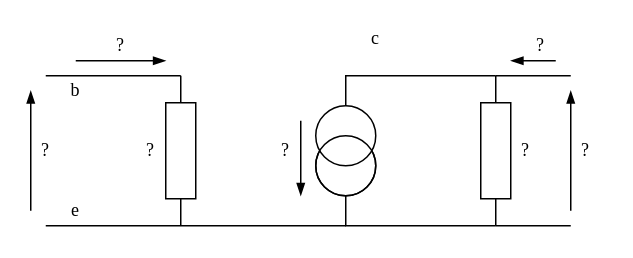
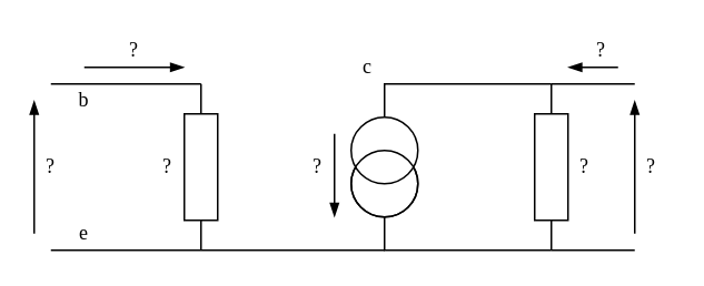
  <mxCell id="0" />
  <mxCell id="1" parent="0" />
  <mxCell id="2" value="" style="pointerEvents=1;verticalLabelPosition=bottom;shadow=0;dashed=0;align=center;html=1;verticalAlign=top;shape=mxgraph.electrical.resistors.resistor_1;rotation=90;" vertex="1" parent="1"><mxGeometry x="70" y="90" width="100" height="20" as="geometry" /></mxCell>
  <mxCell id="3" style="edgeStyle=orthogonalEdgeStyle;rounded=0;orthogonalLoop=1;jettySize=auto;html=1;exitX=0;exitY=0.5;exitDx=0;exitDy=0;exitPerimeter=0;entryX=0.5;entryY=0;entryDx=0;entryDy=0;entryPerimeter=0;fontFamily=Charter;endArrow=none;endFill=0;" edge="1" parent="1" source="5" target="6"><mxGeometry relative="1" as="geometry"><Array as="points"><mxPoint x="230" y="50" /></Array></mxGeometry></mxCell>
  <mxCell id="4" style="edgeStyle=orthogonalEdgeStyle;rounded=0;orthogonalLoop=1;jettySize=auto;html=1;exitX=1;exitY=0.5;exitDx=0;exitDy=0;exitPerimeter=0;entryX=0.5;entryY=1;entryDx=0;entryDy=0;entryPerimeter=0;fontFamily=Charter;endArrow=none;endFill=0;" edge="1" parent="1" source="5" target="6"><mxGeometry relative="1" as="geometry"><Array as="points"><mxPoint x="230" y="150" /></Array></mxGeometry></mxCell>
  <mxCell id="5" value="" style="pointerEvents=1;verticalLabelPosition=bottom;shadow=0;dashed=0;align=center;html=1;verticalAlign=top;shape=mxgraph.electrical.resistors.resistor_1;rotation=90;" vertex="1" parent="1"><mxGeometry x="280" y="90" width="100" height="20" as="geometry" /></mxCell>
  <mxCell id="6" value="" style="pointerEvents=1;verticalLabelPosition=bottom;shadow=0;dashed=0;align=center;html=1;verticalAlign=top;shape=mxgraph.electrical.signal_sources.current_source;" vertex="1" parent="1"><mxGeometry x="210" y="70" width="40" height="60" as="geometry" /></mxCell>
  <mxCell id="7" value="?" style="text;html=1;strokeColor=none;fillColor=none;align=center;verticalAlign=middle;whiteSpace=wrap;rounded=0;fontFamily=Charter;" vertex="1" parent="1"><mxGeometry x="180" y="90" width="20" height="20" as="geometry" /></mxCell>
  <mxCell id="8" value="" style="endArrow=blockThin;html=1;rounded=0;fontFamily=Charter;endFill=1;" edge="1" parent="1"><mxGeometry width="50" height="50" relative="1" as="geometry"><mxPoint x="200" y="80" as="sourcePoint" /><mxPoint x="200" y="130" as="targetPoint" /></mxGeometry></mxCell>
  <mxCell id="9" value="" style="endArrow=none;html=1;rounded=0;fontFamily=Charter;entryX=0;entryY=0.5;entryDx=0;entryDy=0;entryPerimeter=0;" edge="1" parent="1" target="5"><mxGeometry width="50" height="50" relative="1" as="geometry"><mxPoint x="380" y="50" as="sourcePoint" /><mxPoint x="240" y="100" as="targetPoint" /></mxGeometry></mxCell>
  <mxCell id="10" value="" style="endArrow=none;html=1;rounded=0;fontFamily=Charter;entryX=0;entryY=0.5;entryDx=0;entryDy=0;entryPerimeter=0;" edge="1" parent="1"><mxGeometry width="50" height="50" relative="1" as="geometry"><mxPoint x="380" y="150" as="sourcePoint" /><mxPoint x="330" y="150" as="targetPoint" /></mxGeometry></mxCell>
  <mxCell id="11" value="" style="endArrow=none;html=1;rounded=0;fontFamily=Charter;" edge="1" parent="1"><mxGeometry width="50" height="50" relative="1" as="geometry"><mxPoint x="120" y="50" as="sourcePoint" /><mxPoint x="30" y="50" as="targetPoint" /></mxGeometry></mxCell>
  <mxCell id="12" value="" style="endArrow=none;html=1;rounded=0;fontFamily=Charter;" edge="1" parent="1"><mxGeometry width="50" height="50" relative="1" as="geometry"><mxPoint x="230" y="150" as="sourcePoint" /><mxPoint x="30" y="150" as="targetPoint" /></mxGeometry></mxCell>
  <mxCell id="13" value="" style="endArrow=blockThin;html=1;rounded=0;fontFamily=Charter;endFill=1;" edge="1" parent="1"><mxGeometry width="50" height="50" relative="1" as="geometry"><mxPoint x="50" y="40" as="sourcePoint" /><mxPoint x="110" y="40" as="targetPoint" /></mxGeometry></mxCell>
  <mxCell id="14" value="" style="endArrow=blockThin;html=1;rounded=0;fontFamily=Charter;endFill=1;" edge="1" parent="1"><mxGeometry width="50" height="50" relative="1" as="geometry"><mxPoint x="370" y="40" as="sourcePoint" /><mxPoint x="340" y="40" as="targetPoint" /></mxGeometry></mxCell>
  <mxCell id="15" value="?" style="text;html=1;strokeColor=none;fillColor=none;align=center;verticalAlign=middle;whiteSpace=wrap;rounded=0;fontFamily=Charter;" vertex="1" parent="1"><mxGeometry x="350" y="20" width="20" height="20" as="geometry" /></mxCell>
  <mxCell id="16" value="?" style="text;html=1;strokeColor=none;fillColor=none;align=center;verticalAlign=middle;whiteSpace=wrap;rounded=0;fontFamily=Charter;" vertex="1" parent="1"><mxGeometry x="340" y="90" width="20" height="20" as="geometry" /></mxCell>
  <mxCell id="17" value="?" style="text;html=1;strokeColor=none;fillColor=none;align=center;verticalAlign=middle;whiteSpace=wrap;rounded=0;fontFamily=Charter;" vertex="1" parent="1"><mxGeometry x="70" y="20" width="20" height="20" as="geometry" /></mxCell>
  <mxCell id="18" value="?" style="text;html=1;strokeColor=none;fillColor=none;align=center;verticalAlign=middle;whiteSpace=wrap;rounded=0;fontFamily=Charter;" vertex="1" parent="1"><mxGeometry x="90" y="90" width="20" height="20" as="geometry" /></mxCell>
- <mxCell id="19" value="c" style="text;html=1;strokeColor=none;fillColor=none;align=center;verticalAlign=middle;whiteSpace=wrap;rounded=0;fontFamily=Charter;" vertex="1" parent="1"><mxGeometry x="240" y="15" width="20" height="20" as="geometry" /></mxCell>
+ <mxCell id="19" value="c" style="text;html=1;strokeColor=none;fillColor=none;align=center;verticalAlign=middle;whiteSpace=wrap;rounded=0;fontFamily=Charter;" vertex="1" parent="1"><mxGeometry x="210" y="30" width="20" height="20" as="geometry" /></mxCell>
  <mxCell id="20" value="b" style="text;html=1;strokeColor=none;fillColor=none;align=center;verticalAlign=middle;whiteSpace=wrap;rounded=0;fontFamily=Charter;" vertex="1" parent="1"><mxGeometry x="40" y="50" width="20" height="20" as="geometry" /></mxCell>
  <mxCell id="21" value="e" style="text;html=1;strokeColor=none;fillColor=none;align=center;verticalAlign=middle;whiteSpace=wrap;rounded=0;fontFamily=Charter;" vertex="1" parent="1"><mxGeometry x="40" y="130" width="20" height="20" as="geometry" /></mxCell>
  <mxCell id="22" value="" style="endArrow=blockThin;html=1;rounded=0;fontFamily=Charter;endFill=1;" edge="1" parent="1"><mxGeometry width="50" height="50" relative="1" as="geometry"><mxPoint x="20" y="140" as="sourcePoint" /><mxPoint x="20" y="60" as="targetPoint" /></mxGeometry></mxCell>
  <mxCell id="23" value="?" style="text;html=1;strokeColor=none;fillColor=none;align=center;verticalAlign=middle;whiteSpace=wrap;rounded=0;fontFamily=Charter;" vertex="1" parent="1"><mxGeometry x="20" y="90" width="20" height="20" as="geometry" /></mxCell>
  <mxCell id="24" value="" style="endArrow=blockThin;html=1;rounded=0;fontFamily=Charter;endFill=1;" edge="1" parent="1"><mxGeometry width="50" height="50" relative="1" as="geometry"><mxPoint x="380" y="140" as="sourcePoint" /><mxPoint x="380" y="60" as="targetPoint" /></mxGeometry></mxCell>
  <mxCell id="25" value="?" style="text;html=1;strokeColor=none;fillColor=none;align=center;verticalAlign=middle;whiteSpace=wrap;rounded=0;fontFamily=Charter;" vertex="1" parent="1"><mxGeometry x="380" y="90" width="20" height="20" as="geometry" /></mxCell>
